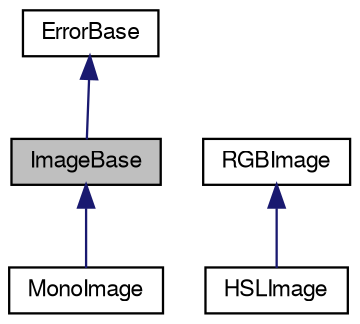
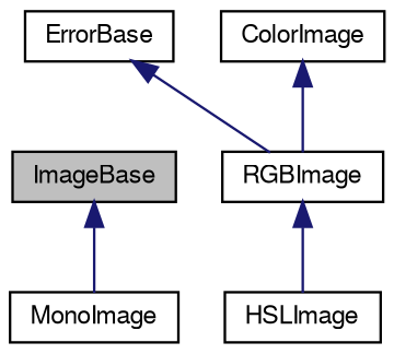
  digraph {
    node [color=black fontname=FreeSans fontsize=10 shape=record]
    edge [color=midnightblue dir=back fontname=FreeSans fontsize=10 labelfontname=FreeSans labelfontsize=10 style=solid]
    n1 [fillcolor=grey75 fontcolor=black height=0.2 label=ImageBase style=filled width=0.4]
    n2 [height=0.2 label=MonoImage width=0.4]
+   n3 [height=0.2 label=ColorImage width=0.4]
    n4 [height=0.2 label=RGBImage width=0.4]
    n5 [height=0.2 label=ErrorBase width=0.4]
    n6 [height=0.2 label=HSLImage width=0.4]
    n1 -> n2
+   n3 -> n4
    n4 -> n6
-   n5 -> n1
+   n5 -> n4
  }
